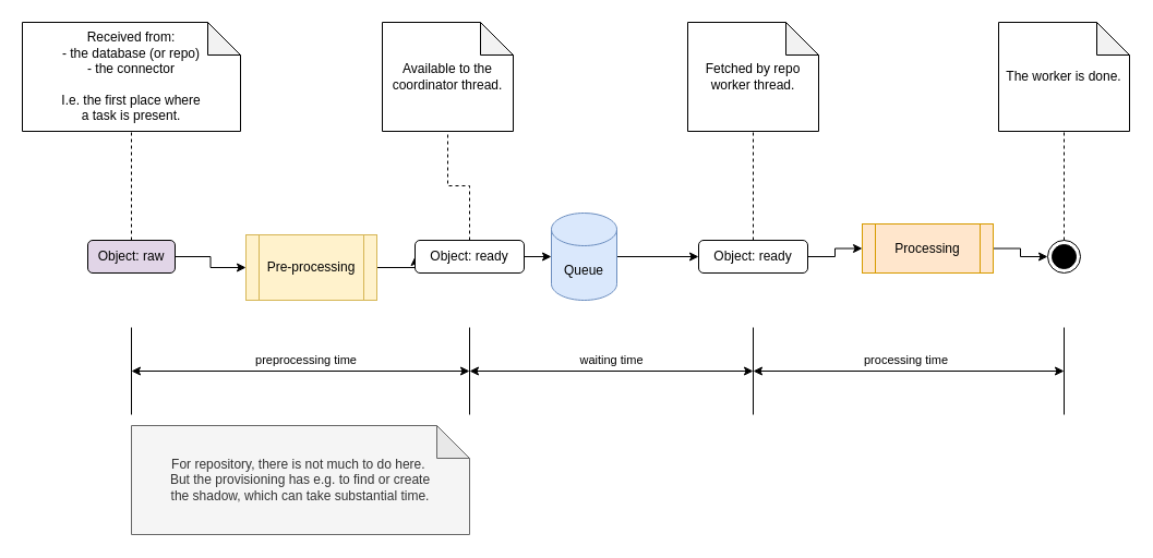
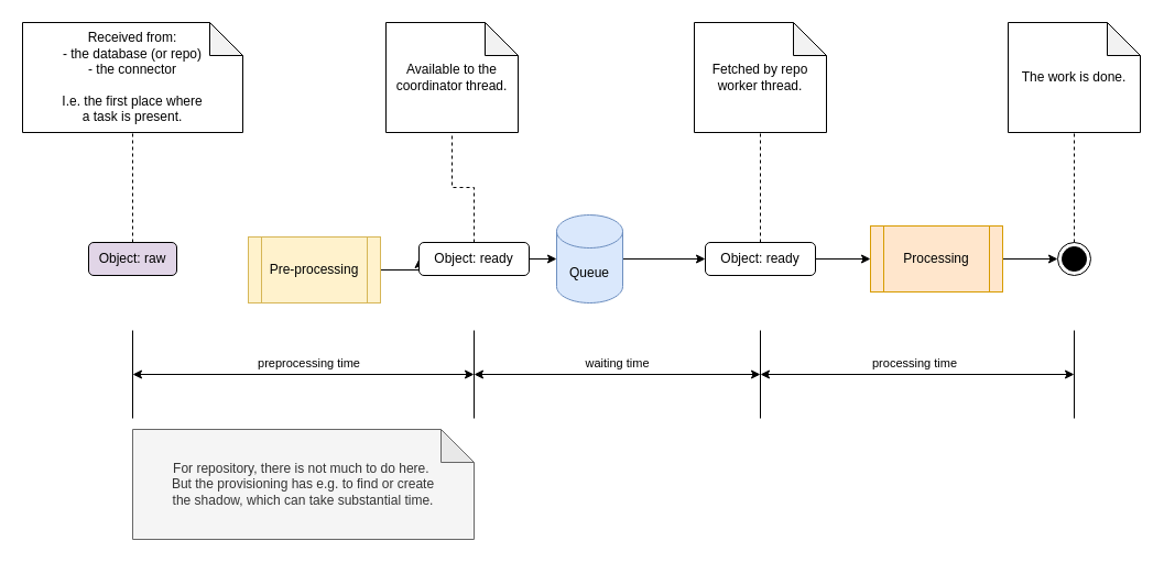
  <mxCell id="0" />
  <mxCell id="1" parent="0" />
- <mxCell id="2" style="edgeStyle=orthogonalEdgeStyle;rounded=0;orthogonalLoop=1;jettySize=auto;html=1;exitX=1;exitY=0.5;exitDx=0;exitDy=0;entryX=0;entryY=0.5;entryDx=0;entryDy=0;" edge="1" parent="1" source="4" target="6"><mxGeometry relative="1" as="geometry" /></mxCell>
  <mxCell id="3" style="edgeStyle=orthogonalEdgeStyle;rounded=0;orthogonalLoop=1;jettySize=auto;html=1;exitX=0.5;exitY=0;exitDx=0;exitDy=0;endArrow=none;endFill=0;dashed=1;" edge="1" parent="1" source="4" target="26"><mxGeometry relative="1" as="geometry" /></mxCell>
  <mxCell id="4" value="Object: raw" style="rounded=1;whiteSpace=wrap;html=1;fillColor=#e1d5e7;" vertex="1" parent="1"><mxGeometry x="80" y="220" width="80" height="30" as="geometry" /></mxCell>
  <mxCell id="5" style="edgeStyle=orthogonalEdgeStyle;rounded=0;orthogonalLoop=1;jettySize=auto;html=1;exitX=1;exitY=0.5;exitDx=0;exitDy=0;entryX=0;entryY=0.5;entryDx=0;entryDy=0;" edge="1" parent="1" source="6" target="9"><mxGeometry relative="1" as="geometry" /></mxCell>
  <mxCell id="6" value="Pre-processing" style="shape=process;whiteSpace=wrap;html=1;backgroundOutline=1;fillColor=#fff2cc;strokeColor=#d6b656;" vertex="1" parent="1"><mxGeometry x="225" y="215" width="120" height="60" as="geometry" /></mxCell>
  <mxCell id="7" style="edgeStyle=orthogonalEdgeStyle;rounded=0;orthogonalLoop=1;jettySize=auto;html=1;exitX=1;exitY=0.5;exitDx=0;exitDy=0;entryX=0;entryY=0.5;entryDx=0;entryDy=0;entryPerimeter=0;" edge="1" parent="1" source="9" target="11"><mxGeometry relative="1" as="geometry" /></mxCell>
  <mxCell id="8" style="edgeStyle=orthogonalEdgeStyle;rounded=0;orthogonalLoop=1;jettySize=auto;html=1;exitX=0.5;exitY=0;exitDx=0;exitDy=0;entryX=0.5;entryY=1;entryDx=0;entryDy=0;entryPerimeter=0;dashed=1;endArrow=none;endFill=0;" edge="1" parent="1" source="9" target="27"><mxGeometry relative="1" as="geometry" /></mxCell>
  <mxCell id="9" value="Object: ready" style="rounded=1;whiteSpace=wrap;html=1;" vertex="1" parent="1"><mxGeometry x="380" y="220" width="100" height="30" as="geometry" /></mxCell>
  <mxCell id="10" style="edgeStyle=orthogonalEdgeStyle;rounded=0;orthogonalLoop=1;jettySize=auto;html=1;exitX=1;exitY=0.5;exitDx=0;exitDy=0;exitPerimeter=0;entryX=0;entryY=0.5;entryDx=0;entryDy=0;" edge="1" parent="1" source="11" target="14"><mxGeometry relative="1" as="geometry" /></mxCell>
  <mxCell id="11" value="Queue" style="shape=cylinder3;whiteSpace=wrap;html=1;boundedLbl=1;backgroundOutline=1;size=15;fillColor=#dae8fc;strokeColor=#6c8ebf;" vertex="1" parent="1"><mxGeometry x="505" y="195" width="60" height="80" as="geometry" /></mxCell>
  <mxCell id="12" style="edgeStyle=orthogonalEdgeStyle;rounded=0;orthogonalLoop=1;jettySize=auto;html=1;exitX=1;exitY=0.5;exitDx=0;exitDy=0;entryX=0;entryY=0.5;entryDx=0;entryDy=0;" edge="1" parent="1" source="14" target="16"><mxGeometry relative="1" as="geometry" /></mxCell>
  <mxCell id="13" style="edgeStyle=orthogonalEdgeStyle;rounded=0;orthogonalLoop=1;jettySize=auto;html=1;exitX=0.5;exitY=0;exitDx=0;exitDy=0;entryX=0.5;entryY=1;entryDx=0;entryDy=0;entryPerimeter=0;dashed=1;endArrow=none;endFill=0;" edge="1" parent="1" source="14" target="28"><mxGeometry relative="1" as="geometry" /></mxCell>
  <mxCell id="14" value="Object: ready" style="rounded=1;whiteSpace=wrap;html=1;" vertex="1" parent="1"><mxGeometry x="640" y="220" width="100" height="30" as="geometry" /></mxCell>
  <mxCell id="15" style="edgeStyle=orthogonalEdgeStyle;rounded=0;orthogonalLoop=1;jettySize=auto;html=1;exitX=1;exitY=0.5;exitDx=0;exitDy=0;entryX=0;entryY=0.5;entryDx=0;entryDy=0;" edge="1" parent="1" source="16" target="18"><mxGeometry relative="1" as="geometry" /></mxCell>
- <mxCell id="16" value="Processing" style="shape=process;whiteSpace=wrap;html=1;backgroundOutline=1;fillColor=#ffe6cc;strokeColor=#d79b00;" vertex="1" parent="1"><mxGeometry x="790" y="205" width="120" height="45" as="geometry" /></mxCell>
+ <mxCell id="16" value="Processing" style="shape=process;whiteSpace=wrap;html=1;backgroundOutline=1;fillColor=#ffe6cc;strokeColor=#d79b00;" vertex="1" parent="1"><mxGeometry x="790" y="205" width="120" height="60" as="geometry" /></mxCell>
  <mxCell id="17" style="edgeStyle=orthogonalEdgeStyle;rounded=0;orthogonalLoop=1;jettySize=auto;html=1;exitX=0.5;exitY=0;exitDx=0;exitDy=0;entryX=0.5;entryY=1;entryDx=0;entryDy=0;entryPerimeter=0;dashed=1;endArrow=none;endFill=0;" edge="1" parent="1" source="18" target="29"><mxGeometry relative="1" as="geometry" /></mxCell>
  <mxCell id="18" value="" style="ellipse;html=1;shape=endState;fillColor=#000000;strokeColor=#000000;" vertex="1" parent="1"><mxGeometry x="960" y="220" width="30" height="30" as="geometry" /></mxCell>
  <mxCell id="19" value="" style="endArrow=none;html=1;" edge="1" parent="1"><mxGeometry width="50" height="50" relative="1" as="geometry"><mxPoint x="120" y="380" as="sourcePoint" /><mxPoint x="120" y="300" as="targetPoint" /></mxGeometry></mxCell>
  <mxCell id="20" value="" style="endArrow=none;html=1;" edge="1" parent="1"><mxGeometry width="50" height="50" relative="1" as="geometry"><mxPoint x="430" y="380" as="sourcePoint" /><mxPoint x="430" y="300" as="targetPoint" /></mxGeometry></mxCell>
  <mxCell id="21" value="" style="endArrow=none;html=1;" edge="1" parent="1"><mxGeometry width="50" height="50" relative="1" as="geometry"><mxPoint x="690" y="380" as="sourcePoint" /><mxPoint x="690" y="300" as="targetPoint" /></mxGeometry></mxCell>
  <mxCell id="22" value="" style="endArrow=none;html=1;" edge="1" parent="1"><mxGeometry width="50" height="50" relative="1" as="geometry"><mxPoint x="975" y="380" as="sourcePoint" /><mxPoint x="975" y="300" as="targetPoint" /></mxGeometry></mxCell>
  <mxCell id="23" value="preprocessing time" style="endArrow=classic;startArrow=classic;html=1;" edge="1" parent="1"><mxGeometry x="0.032" y="10" width="50" height="50" relative="1" as="geometry"><mxPoint x="120" y="340" as="sourcePoint" /><mxPoint x="430" y="340" as="targetPoint" /><mxPoint as="offset" /></mxGeometry></mxCell>
  <mxCell id="24" value="waiting time" style="endArrow=classic;startArrow=classic;html=1;" edge="1" parent="1"><mxGeometry y="10" width="50" height="50" relative="1" as="geometry"><mxPoint x="430" y="340" as="sourcePoint" /><mxPoint x="690" y="340" as="targetPoint" /><mxPoint as="offset" /></mxGeometry></mxCell>
  <mxCell id="25" value="processing time" style="endArrow=classic;startArrow=classic;html=1;" edge="1" parent="1"><mxGeometry x="-0.018" y="10" width="50" height="50" relative="1" as="geometry"><mxPoint x="690" y="340" as="sourcePoint" /><mxPoint x="975" y="340" as="targetPoint" /><mxPoint as="offset" /></mxGeometry></mxCell>
  <mxCell id="26" value="Received from:&lt;br&gt;- the database (or repo)&lt;br&gt;- the connector&lt;br&gt;&lt;br&gt;I.e. the first place where&lt;br&gt;a task is present." style="shape=note;whiteSpace=wrap;html=1;backgroundOutline=1;darkOpacity=0.05;" vertex="1" parent="1"><mxGeometry x="20" y="20" width="200" height="100" as="geometry" /></mxCell>
  <mxCell id="27" value="Available to the coordinator thread." style="shape=note;whiteSpace=wrap;html=1;backgroundOutline=1;darkOpacity=0.05;" vertex="1" parent="1"><mxGeometry x="350" y="20" width="120" height="100" as="geometry" /></mxCell>
  <mxCell id="28" value="Fetched by repo worker thread." style="shape=note;whiteSpace=wrap;html=1;backgroundOutline=1;darkOpacity=0.05;" vertex="1" parent="1"><mxGeometry x="630" y="20" width="120" height="100" as="geometry" /></mxCell>
- <mxCell id="29" value="The worker is done." style="shape=note;whiteSpace=wrap;html=1;backgroundOutline=1;darkOpacity=0.05;" vertex="1" parent="1"><mxGeometry x="915" y="20" width="120" height="100" as="geometry" /></mxCell>
+ <mxCell id="29" value="The work is done." style="shape=note;whiteSpace=wrap;html=1;backgroundOutline=1;darkOpacity=0.05;" vertex="1" parent="1"><mxGeometry x="915" y="20" width="120" height="100" as="geometry" /></mxCell>
  <mxCell id="30" value="For repository, there is not much to do here.&amp;nbsp;&lt;br&gt;But the provisioning has e.g. to find or create&lt;br&gt;the shadow, which can take substantial time." style="shape=note;whiteSpace=wrap;html=1;backgroundOutline=1;darkOpacity=0.05;fillColor=#f5f5f5;strokeColor=#666666;fontColor=#333333;" vertex="1" parent="1"><mxGeometry x="120" y="390" width="310" height="100" as="geometry" /></mxCell>
